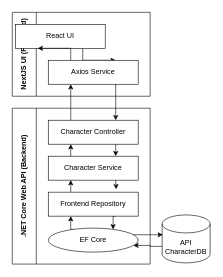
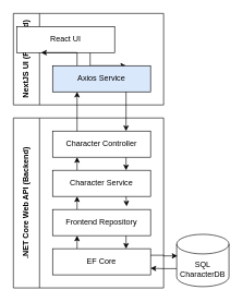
  <mxCell id="0" />
  <mxCell id="1" parent="0" />
  <mxCell id="2" style="edgeStyle=orthogonalEdgeStyle;rounded=0;orthogonalLoop=1;jettySize=auto;html=1;exitX=0;exitY=0;exitDx=0;exitDy=52.5;exitPerimeter=0;entryX=1;entryY=0.75;entryDx=0;entryDy=0;" edge="1" parent="1" source="3" target="6"><mxGeometry relative="1" as="geometry" /></mxCell>
- <mxCell id="3" value="API&lt;br&gt;CharacterDB" style="shape=cylinder3;whiteSpace=wrap;html=1;boundedLbl=1;backgroundOutline=1;size=15;" vertex="1" parent="1"><mxGeometry x="270" y="358" width="80" height="80" as="geometry" /></mxCell>
+ <mxCell id="3" value="SQL&lt;br&gt;CharacterDB" style="shape=cylinder3;whiteSpace=wrap;html=1;boundedLbl=1;backgroundOutline=1;size=15;" vertex="1" parent="1"><mxGeometry x="270" y="358" width="80" height="80" as="geometry" /></mxCell>
  <mxCell id="4" value=".NET Core Web API (Backend)" style="swimlane;horizontal=0;whiteSpace=wrap;html=1;startSize=40;" vertex="1" parent="1"><mxGeometry x="20" y="180" width="230" height="260" as="geometry" /></mxCell>
  <mxCell id="5" style="edgeStyle=orthogonalEdgeStyle;rounded=0;orthogonalLoop=1;jettySize=auto;html=1;exitX=0.25;exitY=0;exitDx=0;exitDy=0;entryX=0.25;entryY=1;entryDx=0;entryDy=0;" edge="1" parent="4" source="6" target="9"><mxGeometry relative="1" as="geometry" /></mxCell>
- <mxCell id="6" value="EF Core" style="ellipse;whiteSpace=wrap;html=1;" vertex="1" parent="4"><mxGeometry x="60" y="200" width="150" height="40" as="geometry" /></mxCell>
+ <mxCell id="6" value="EF Core" style="rounded=0;whiteSpace=wrap;html=1;" vertex="1" parent="4"><mxGeometry x="60" y="200" width="150" height="40" as="geometry" /></mxCell>
  <mxCell id="7" style="edgeStyle=orthogonalEdgeStyle;rounded=0;orthogonalLoop=1;jettySize=auto;html=1;exitX=0.25;exitY=0;exitDx=0;exitDy=0;entryX=0.25;entryY=1;entryDx=0;entryDy=0;" edge="1" parent="4" source="9" target="11"><mxGeometry relative="1" as="geometry" /></mxCell>
  <mxCell id="8" style="edgeStyle=orthogonalEdgeStyle;rounded=0;orthogonalLoop=1;jettySize=auto;html=1;exitX=0.75;exitY=1;exitDx=0;exitDy=0;entryX=0.75;entryY=0;entryDx=0;entryDy=0;" edge="1" parent="4" source="9" target="6"><mxGeometry relative="1" as="geometry" /></mxCell>
  <mxCell id="9" value="Frontend Repository" style="rounded=0;whiteSpace=wrap;html=1;" vertex="1" parent="4"><mxGeometry x="60" y="140" width="150" height="40" as="geometry" /></mxCell>
  <mxCell id="10" style="edgeStyle=orthogonalEdgeStyle;rounded=0;orthogonalLoop=1;jettySize=auto;html=1;exitX=0.25;exitY=0;exitDx=0;exitDy=0;entryX=0.25;entryY=1;entryDx=0;entryDy=0;" edge="1" parent="4" source="11" target="13"><mxGeometry relative="1" as="geometry" /></mxCell>
  <mxCell id="11" value="Character Service" style="rounded=0;whiteSpace=wrap;html=1;" vertex="1" parent="4"><mxGeometry x="60" y="80" width="150" height="40" as="geometry" /></mxCell>
  <mxCell id="12" style="edgeStyle=orthogonalEdgeStyle;rounded=0;orthogonalLoop=1;jettySize=auto;html=1;exitX=0.75;exitY=1;exitDx=0;exitDy=0;entryX=0.75;entryY=0;entryDx=0;entryDy=0;" edge="1" parent="4" source="13" target="11"><mxGeometry relative="1" as="geometry" /></mxCell>
  <mxCell id="13" value="&lt;div&gt;Character Controller&lt;/div&gt;" style="rounded=0;whiteSpace=wrap;html=1;" vertex="1" parent="4"><mxGeometry x="60" y="20" width="150" height="40" as="geometry" /></mxCell>
  <mxCell id="14" style="edgeStyle=orthogonalEdgeStyle;rounded=0;orthogonalLoop=1;jettySize=auto;html=1;exitX=0.75;exitY=1;exitDx=0;exitDy=0;entryX=0.756;entryY=-0.122;entryDx=0;entryDy=0;entryPerimeter=0;" edge="1" parent="4" source="11" target="9"><mxGeometry relative="1" as="geometry" /></mxCell>
  <mxCell id="15" value="NextJS UI (Frontend)" style="swimlane;horizontal=0;whiteSpace=wrap;html=1;startSize=40;" vertex="1" parent="1"><mxGeometry x="20" y="20" width="230" height="140" as="geometry" /></mxCell>
  <mxCell id="16" style="edgeStyle=orthogonalEdgeStyle;rounded=0;orthogonalLoop=1;jettySize=auto;html=1;exitX=0.75;exitY=1;exitDx=0;exitDy=0;entryX=0.75;entryY=0;entryDx=0;entryDy=0;" edge="1" parent="15" source="17" target="19"><mxGeometry relative="1" as="geometry" /></mxCell>
  <mxCell id="17" value="React UI" style="rounded=0;whiteSpace=wrap;html=1;" vertex="1" parent="15"><mxGeometry x="5" y="20" width="150" height="40" as="geometry" /></mxCell>
  <mxCell id="18" style="edgeStyle=orthogonalEdgeStyle;rounded=0;orthogonalLoop=1;jettySize=auto;html=1;exitX=0.25;exitY=0;exitDx=0;exitDy=0;entryX=0.25;entryY=1;entryDx=0;entryDy=0;" edge="1" parent="15" source="19" target="17"><mxGeometry relative="1" as="geometry" /></mxCell>
- <mxCell id="19" value="Axios Service" style="rounded=0;whiteSpace=wrap;html=1;" vertex="1" parent="15"><mxGeometry x="60" y="80" width="150" height="40" as="geometry" /></mxCell>
+ <mxCell id="19" value="Axios Service" style="rounded=0;whiteSpace=wrap;html=1;fillColor=#dae8fc;" vertex="1" parent="15"><mxGeometry x="60" y="80" width="150" height="40" as="geometry" /></mxCell>
  <mxCell id="20" style="edgeStyle=orthogonalEdgeStyle;rounded=0;orthogonalLoop=1;jettySize=auto;html=1;exitX=0.75;exitY=1;exitDx=0;exitDy=0;entryX=0.75;entryY=0;entryDx=0;entryDy=0;" edge="1" parent="1" source="19" target="13"><mxGeometry relative="1" as="geometry" /></mxCell>
  <mxCell id="21" style="edgeStyle=orthogonalEdgeStyle;rounded=0;orthogonalLoop=1;jettySize=auto;html=1;exitX=0.25;exitY=0;exitDx=0;exitDy=0;entryX=0.25;entryY=1;entryDx=0;entryDy=0;" edge="1" parent="1" source="13" target="19"><mxGeometry relative="1" as="geometry" /></mxCell>
  <mxCell id="22" style="edgeStyle=orthogonalEdgeStyle;rounded=0;orthogonalLoop=1;jettySize=auto;html=1;exitX=1;exitY=0.25;exitDx=0;exitDy=0;entryX=0.014;entryY=0.413;entryDx=0;entryDy=0;entryPerimeter=0;" edge="1" parent="1" source="6" target="3"><mxGeometry relative="1" as="geometry" /></mxCell>
